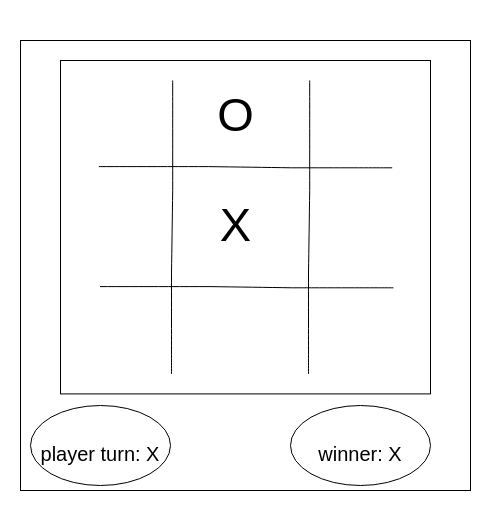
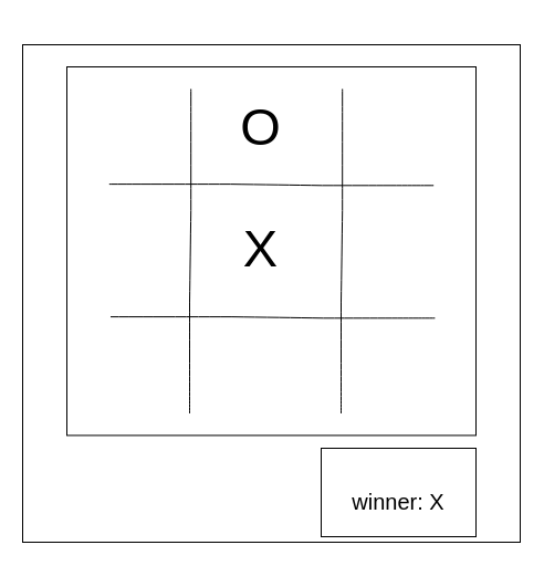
  <mxCell id="0" />
  <mxCell id="1" parent="0" />
  <mxCell id="2" value="" style="whiteSpace=wrap;html=1;" vertex="1" parent="1"><mxGeometry x="20" y="40" width="450" height="450" as="geometry" /></mxCell>
  <mxCell id="3" value="" style="whiteSpace=wrap;html=1;" vertex="1" parent="1"><mxGeometry x="60" y="60" width="370" height="333.4" as="geometry" /></mxCell>
  <mxCell id="4" value="" style="shape=stencil(lVbLbgIxDPyavY4SOy+fKf0PJJayKmXRQl9/36y2Ki0WqXwLYSb2ZBx7O16d95tT35E7X6bxuX8ftpd9xw8d0XDc99NwqauO1x2vduPUP03j63G7/D5tZuS8ehnf5hM+Fp53Ds7NNHKfy9bPxuNCOAzH/wipmAiEGEyEiCAmQoZPJoJAyETwBLHl5BPYlpQXFFsMYgSbjvmqbHZz9dsWgwNctDEyQr7PKBnxLyE4SCNEjrcRQkDk+4REKkIB+fuEqIvWQxplzkpDjE3zSGmIBdLyTmmoqrgRQUlIEakhQeNrQg3b9DMluIYJGh9QGi5rfC0jE762gcYTVfhS77NRExpfi850fkIy4QuiRa84kMVf8SgWf4XBpnwCcqPhaXyCs9y/ZDjT+fXNW+pTBNQYhbrBXzvfN6EurqN6NxwOy6T//f/taK9by2cBr78A);fillColor=none;" vertex="1" parent="1"><mxGeometry x="171" y="80" width="1.2" height="293.4" as="geometry" /></mxCell>
  <mxCell id="5" value="" style="shape=stencil(lVbLbgIxDPyavY4SOy+fKf0PJJayKmXRQl9/36y2Ki0WqXwLYSb2ZBx7O16d95tT35E7X6bxuX8ftpd9xw8d0XDc99NwqauO1x2vduPUP03j63G7/D5tZuS8ehnf5hM+Fp53Ds7NNHKfy9bPxuNCOAzH/wipmAiEGEyEiCAmQoZPJoJAyETwBLHl5BPYlpQXFFsMYgSbjvmqbHZz9dsWgwNctDEyQr7PKBnxLyE4SCNEjrcRQkDk+4REKkIB+fuEqIvWQxplzkpDjE3zSGmIBdLyTmmoqrgRQUlIEakhQeNrQg3b9DMluIYJGh9QGi5rfC0jE762gcYTVfhS77NRExpfi850fkIy4QuiRa84kMVf8SgWf4XBpnwCcqPhaXyCs9y/ZDjT+fXNW+pTBNQYhbrBXzvfN6EurqN6NxwOy6T//f/taK9by2cBr78A);fillColor=none;" vertex="1" parent="1"><mxGeometry x="308" y="80" width="1.2" height="293.4" as="geometry" /></mxCell>
  <mxCell id="6" value="" style="shape=stencil(lVbLbgIxDPyavY4SOy+fKf0PJJayKmXRQl9/36y2Ki0WqXwLYSb2ZBx7O16d95tT35E7X6bxuX8ftpd9xw8d0XDc99NwqauO1x2vduPUP03j63G7/D5tZuS8ehnf5hM+Fp53Ds7NNHKfy9bPxuNCOAzH/wipmAiEGEyEiCAmQoZPJoJAyETwBLHl5BPYlpQXFFsMYgSbjvmqbHZz9dsWgwNctDEyQr7PKBnxLyE4SCNEjrcRQkDk+4REKkIB+fuEqIvWQxplzkpDjE3zSGmIBdLyTmmoqrgRQUlIEakhQeNrQg3b9DMluIYJGh9QGi5rfC0jE762gcYTVfhS77NRExpfi850fkIy4QuiRa84kMVf8SgWf4XBpnwCcqPhaXyCs9y/ZDjT+fXNW+pTBNQYhbrBXzvfN6EurqN6NxwOy6T//f/taK9by2cBr78A);fillColor=none;rotation=-90;" vertex="1" parent="1"><mxGeometry x="244.4" y="20" width="1.2" height="293.4" as="geometry" /></mxCell>
  <mxCell id="7" value="" style="shape=stencil(lVbLbgIxDPyavY4SOy+fKf0PJJayKmXRQl9/36y2Ki0WqXwLYSb2ZBx7O16d95tT35E7X6bxuX8ftpd9xw8d0XDc99NwqauO1x2vduPUP03j63G7/D5tZuS8ehnf5hM+Fp53Ds7NNHKfy9bPxuNCOAzH/wipmAiEGEyEiCAmQoZPJoJAyETwBLHl5BPYlpQXFFsMYgSbjvmqbHZz9dsWgwNctDEyQr7PKBnxLyE4SCNEjrcRQkDk+4REKkIB+fuEqIvWQxplzkpDjE3zSGmIBdLyTmmoqrgRQUlIEakhQeNrQg3b9DMluIYJGh9QGi5rfC0jE762gcYTVfhS77NRExpfi850fkIy4QuiRa84kMVf8SgWf4XBpnwCcqPhaXyCs9y/ZDjT+fXNW+pTBNQYhbrBXzvfN6EurqN6NxwOy6T//f/taK9by2cBr78A);fillColor=none;rotation=-90;" vertex="1" parent="1"><mxGeometry x="245.6" y="140" width="1.2" height="293.4" as="geometry" /></mxCell>
  <mxCell id="8" value="&lt;font style=&quot;font-size: 47px&quot;&gt;X&lt;/font&gt;" style="text;html=1;resizable=0;autosize=1;align=center;verticalAlign=middle;points=[];fillColor=none;strokeColor=none;rounded=0;" vertex="1" parent="1"><mxGeometry x="210" y="210" width="50" height="30" as="geometry" /></mxCell>
  <mxCell id="9" value="&lt;span style=&quot;font-size: 47px&quot;&gt;O&lt;/span&gt;" style="text;html=1;resizable=0;autosize=1;align=center;verticalAlign=middle;points=[];fillColor=none;strokeColor=none;rounded=0;" vertex="1" parent="1"><mxGeometry x="210" y="100" width="50" height="30" as="geometry" /></mxCell>
- <mxCell id="10" value="&lt;font style=&quot;font-size: 20px&quot;&gt;player turn: X&lt;/font&gt;" style="ellipse;whiteSpace=wrap;html=1;fontSize=47;" vertex="1" parent="1"><mxGeometry x="30" y="405" width="140" height="80" as="geometry" /></mxCell>
- <mxCell id="11" value="&lt;font style=&quot;font-size: 20px&quot;&gt;winner: X&lt;/font&gt;" style="ellipse;whiteSpace=wrap;html=1;fontSize=47;" vertex="1" parent="1"><mxGeometry x="290" y="405" width="140" height="80" as="geometry" /></mxCell>
+ <mxCell id="11" value="&lt;font style=&quot;font-size: 20px&quot;&gt;winner: X&lt;/font&gt;" style="whiteSpace=wrap;html=1;fontSize=47;rounded=0;" vertex="1" parent="1"><mxGeometry x="290" y="405" width="140" height="80" as="geometry" /></mxCell>
